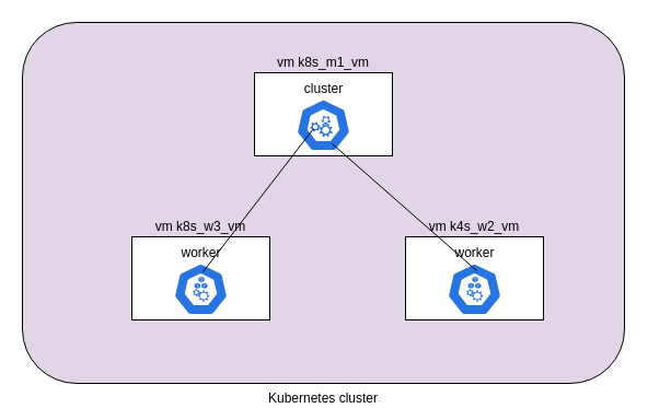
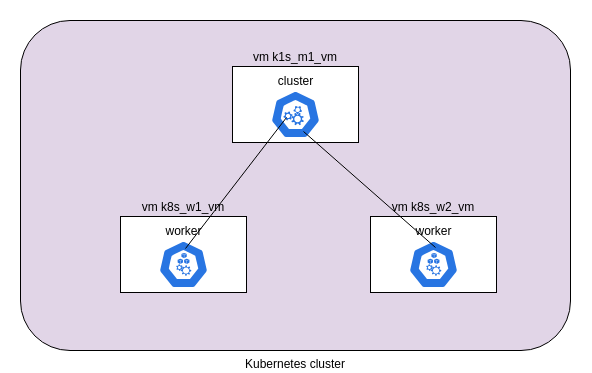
  <mxCell id="0" />
  <mxCell id="1" parent="0" />
  <mxCell id="2" value="Kubernetes cluster" style="rounded=1;whiteSpace=wrap;html=1;labelPosition=center;verticalLabelPosition=bottom;align=center;verticalAlign=top;fillColor=#e1d5e7;" parent="1" vertex="1"><mxGeometry x="20" y="20" width="550" height="330" as="geometry" /></mxCell>
- <mxCell id="3" value="&lt;span&gt;vm&amp;nbsp;k8s_w3_vm&lt;/span&gt;" style="rounded=0;whiteSpace=wrap;html=1;labelPosition=center;verticalLabelPosition=top;align=center;verticalAlign=bottom;" parent="1" vertex="1"><mxGeometry x="120" y="216" width="126" height="76" as="geometry" /></mxCell>
- <mxCell id="4" value="&lt;span&gt;vm&amp;nbsp;k4s_w2_vm&lt;/span&gt;" style="rounded=0;whiteSpace=wrap;html=1;labelPosition=center;verticalLabelPosition=top;align=center;verticalAlign=bottom;" parent="1" vertex="1"><mxGeometry x="370" y="216" width="126" height="76" as="geometry" /></mxCell>
- <mxCell id="5" value="vm&amp;nbsp;k8s_m1_vm" style="rounded=0;whiteSpace=wrap;html=1;labelPosition=center;verticalLabelPosition=top;align=center;verticalAlign=bottom;" parent="1" vertex="1"><mxGeometry x="232" y="66" width="126" height="76" as="geometry" /></mxCell>
+ <mxCell id="3" value="&lt;span&gt;vm&amp;nbsp;k8s_w1_vm&lt;/span&gt;" style="rounded=0;whiteSpace=wrap;html=1;labelPosition=center;verticalLabelPosition=top;align=center;verticalAlign=bottom;" parent="1" vertex="1"><mxGeometry x="120" y="216" width="126" height="76" as="geometry" /></mxCell>
+ <mxCell id="4" value="&lt;span&gt;vm&amp;nbsp;k8s_w2_vm&lt;/span&gt;" style="rounded=0;whiteSpace=wrap;html=1;labelPosition=center;verticalLabelPosition=top;align=center;verticalAlign=bottom;" parent="1" vertex="1"><mxGeometry x="370" y="216" width="126" height="76" as="geometry" /></mxCell>
+ <mxCell id="5" value="vm&amp;nbsp;k1s_m1_vm" style="rounded=0;whiteSpace=wrap;html=1;labelPosition=center;verticalLabelPosition=top;align=center;verticalAlign=bottom;" parent="1" vertex="1"><mxGeometry x="232" y="66" width="126" height="76" as="geometry" /></mxCell>
  <mxCell id="6" value="cluster" style="html=1;dashed=0;whitespace=wrap;fillColor=#2875E2;strokeColor=#ffffff;points=[[0.005,0.63,0],[0.1,0.2,0],[0.9,0.2,0],[0.5,0,0],[0.995,0.63,0],[0.72,0.99,0],[0.5,1,0],[0.28,0.99,0]];shape=mxgraph.kubernetes.icon;prIcon=master;labelPosition=center;verticalLabelPosition=top;align=center;verticalAlign=bottom;" parent="1" vertex="1"><mxGeometry x="270" y="90" width="50" height="48" as="geometry" /></mxCell>
  <mxCell id="7" value="worker" style="html=1;dashed=0;whitespace=wrap;fillColor=#2875E2;strokeColor=#ffffff;points=[[0.005,0.63,0],[0.1,0.2,0],[0.9,0.2,0],[0.5,0,0],[0.995,0.63,0],[0.72,0.99,0],[0.5,1,0],[0.28,0.99,0]];shape=mxgraph.kubernetes.icon;prIcon=node;labelPosition=center;verticalLabelPosition=top;align=center;verticalAlign=bottom;" parent="1" vertex="1"><mxGeometry x="158" y="240" width="50" height="48" as="geometry" /></mxCell>
  <mxCell id="8" value="worker" style="html=1;dashed=0;whitespace=wrap;fillColor=#2875E2;strokeColor=#ffffff;points=[[0.005,0.63,0],[0.1,0.2,0],[0.9,0.2,0],[0.5,0,0],[0.995,0.63,0],[0.72,0.99,0],[0.5,1,0],[0.28,0.99,0]];shape=mxgraph.kubernetes.icon;prIcon=node;labelPosition=center;verticalLabelPosition=top;align=center;verticalAlign=bottom;" parent="1" vertex="1"><mxGeometry x="408" y="240" width="50" height="48" as="geometry" /></mxCell>
  <mxCell id="9" value="" style="endArrow=none;html=1;exitX=0.54;exitY=0.167;exitDx=0;exitDy=0;exitPerimeter=0;entryX=0.32;entryY=0.563;entryDx=0;entryDy=0;entryPerimeter=0;" parent="1" source="7" target="6" edge="1"><mxGeometry width="50" height="50" relative="1" as="geometry"><mxPoint x="320" y="410" as="sourcePoint" /><mxPoint x="370" y="360" as="targetPoint" /></mxGeometry></mxCell>
  <mxCell id="10" value="" style="endArrow=none;html=1;entryX=0.66;entryY=0.854;entryDx=0;entryDy=0;entryPerimeter=0;exitX=0.54;exitY=0.146;exitDx=0;exitDy=0;exitPerimeter=0;" parent="1" source="8" target="6" edge="1"><mxGeometry width="50" height="50" relative="1" as="geometry"><mxPoint x="320" y="410" as="sourcePoint" /><mxPoint x="370" y="360" as="targetPoint" /></mxGeometry></mxCell>
